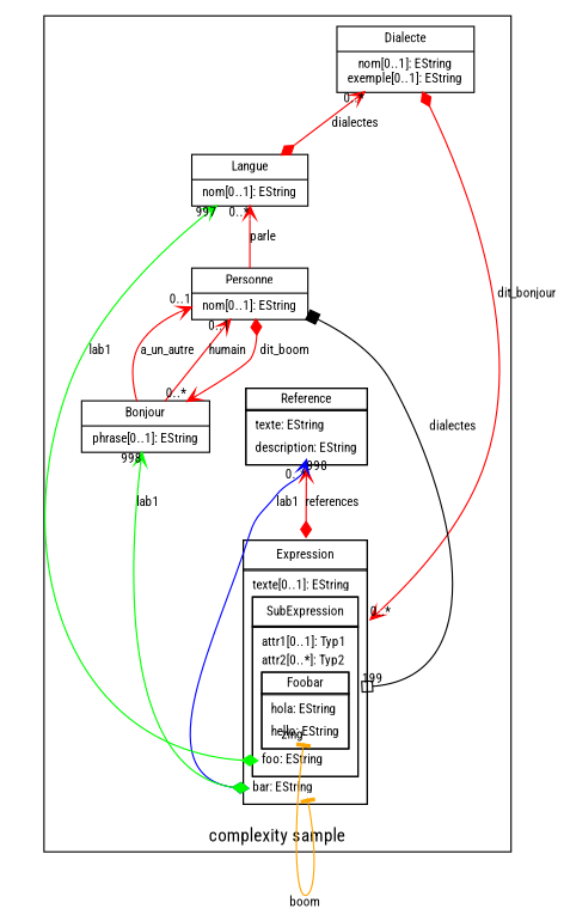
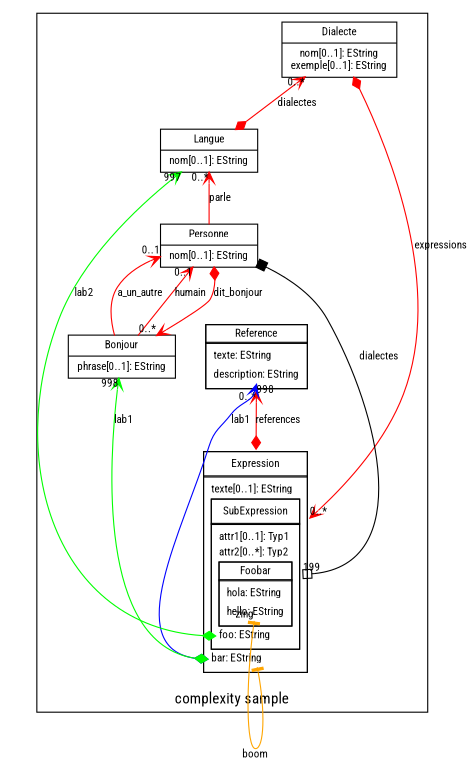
  digraph {
    fontname="Roboto Condensed"
    rankdir=BT
    node [fontname="Roboto Condensed" fontsize=10 shape=record fillcolor=".0 .0 1.0" style=filled]
    edge [arrowhead=vee arrowtail=diamond color=red dir=both fontname="Roboto Condensed" fontsize=10 headlabel="0..*"]
    n1 [label=<  <!-- main_Reference --> <TABLE  cellspacing="-1" cellpadding="-1" border="0" >   <TR><TD port="Reference">     <!-- classifier_Reference -->     <TABLE  cellspacing="-1" border="1" >       <TR><TD>Reference</TD> </TR>        <TR><TD>         <!-- container_Reference -->         <TABLE border="0">           <TR><TD  port="Reference_key" align="left">texte: EString</TD> </TR>            <TR><TD  port="Reference_description" align="left">description: EString</TD> </TR>          </TABLE><!-- /container_Reference -->       </TD></TR>     </TABLE><!-- /classifier_Reference -->   </TD></TR> </TABLE><!-- /main_Reference --> > shape=none fillcolor="" style=""]
    n2 [label=<  <!-- main_Expression --> <TABLE  cellspacing="-1" cellpadding="-1" border="0" >   <TR><TD port="Expression">     <!-- classifier_Expression -->     <TABLE cellspacing="-1" cellpadding="5" border="1" >       <TR><TD>Expression</TD> </TR>        <TR><TD>         <!-- container_Expression -->         <TABLE cellspacing="-1" border="0">           <TR><TD align="left">texte[0..1]: EString</TD> </TR>            <TR><TD port="Expression_SubExpression">             <!-- classifier_SubExpression -->             <TABLE border="1" cellspacing="-1"  cellpadding="5" >                 <TR><TD port="SubExpression">SubExpression</TD> </TR>                 <TR><TD>                  <!-- container_SubExpression -->                  <TABLE  border="0"  cellspacing="-1">                    <TR><TD align="left">attr1[0..1]: Typ1</TD> </TR>                     <TR><TD align="left">attr2[0..*]: Typ2</TD> </TR>                          <!-- nested classifier in a TR -->                                        <TR><TD port="Expression_SubExpression_Foobar">     <!-- classifier_Foobar -->     <TABLE  cellspacing="-1" border="1" >       <TR><TD>Foobar</TD> </TR>        <TR><TD>         <!-- container_Foobar -->         <TABLE border="0">           <TR><TD  port="Expression_SubExpression_Foobar_hola" align="left">hola: EString</TD> </TR>            <TR><TD  port="Expression_SubExpression_Foobar_hello" align="left">hello: EString</TD> </TR>          </TABLE><!-- /container_Foobar -->       </TD></TR>     </TABLE><!-- /classifier_Foobar -->   </TD></TR>         <!-- /nested classifier in a TR -->                                                                          <TR><TD port="SubExpression_foo" align="left">foo: EString</TD> </TR>                   </TABLE><!-- /container_SubExpression -->                </TD></TR>             </TABLE><!-- /classifier_SubExpression -->         </TD></TR>          <TR><TD port="Expression_bar" align="left"  >bar: EString</TD> </TR>        </TABLE><!-- /container_Expression -->     </TD></TR>   </TABLE><!-- classifier_Expression --> </TD></TR> </TABLE><!-- /main_Expression --> > shape=none fillcolor="" style=""]
    n3 [label="{Dialecte|nom[0..1]: EString\nexemple[0..1]: EString\n}"]
    n4 [label="{Langue|nom[0..1]: EString\n}"]
    n5 [label="{Bonjour|phrase[0..1]: EString\n}"]
    n6 [label="{Personne|nom[0..1]: EString\n}"]
    subgraph cluster_1 {
      label="complexity sample"
      n1
      n2
      n3
      n4
      n5
      n6
    }
    n2 -> n1 [headport=Reference label=references tailport=Expression]
    n2 -> n1 [color=blue headlabel=998 headport=Reference_description label=lab1 tailport=Expression_bar]
    n2 -> n2 [arrowhead=tee arrowtail=tee color=orange headlabel=zing headport=Expression_SubExpression_Foobar_hello label=boom tailport=Expression_bar]
-   n2 -> n4 [color=green headlabel=997 label=lab1 tailport=SubExpression_foo]
+   n2 -> n4 [color=green headlabel=997 label=lab2 tailport=SubExpression_foo]
    n2 -> n5 [color=green headlabel=998 label=lab1 tailport=Expression_bar]
-   n3 -> n2 [headport=Expression label=dit_bonjour]
+   n3 -> n2 [headport=Expression label=expressions]
    n4 -> n3 [label=dialectes]
    n5 -> n6 [headlabel="0..1" label=a_un_autre arrowtail="" dir=""]
    n5 -> n6 [headlabel="0..1" label=humain arrowtail="" dir=""]
    n6 -> n2 [arrowhead=obox arrowtail=box color=black headlabel=199 headport=Expression_SubExpression label=dialectes]
    n6 -> n4 [label=parle arrowtail="" dir=""]
-   n6 -> n5 [label=dit_boom]
+   n6 -> n5 [label=dit_bonjour]
  }
